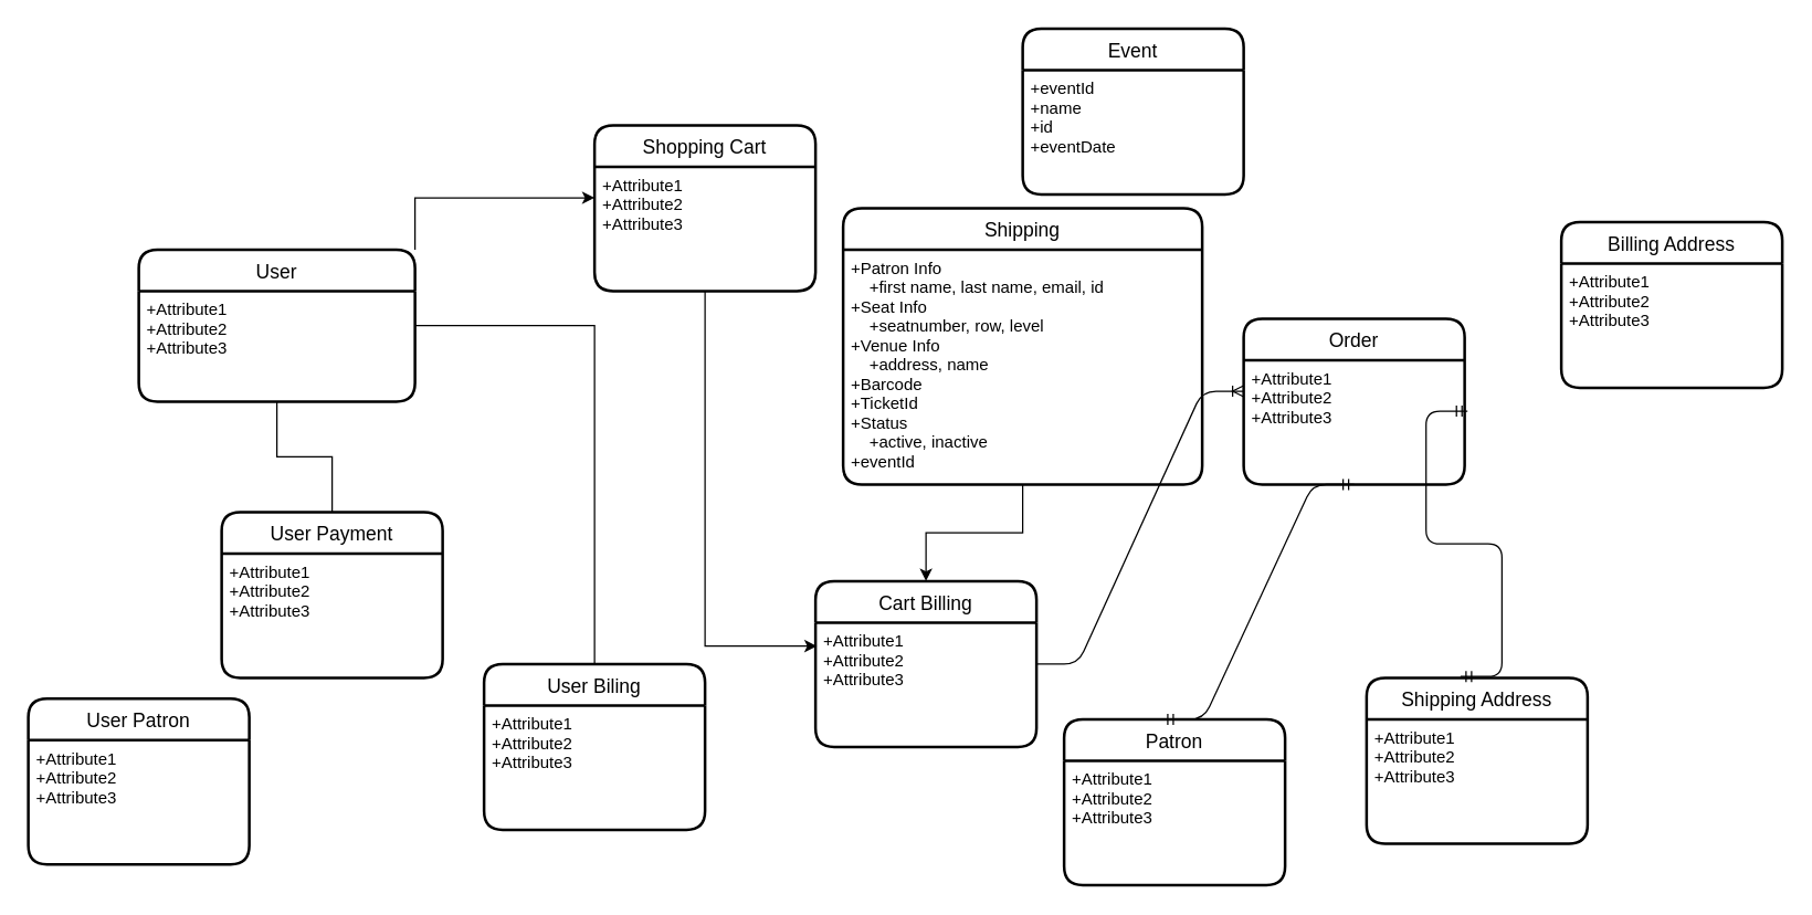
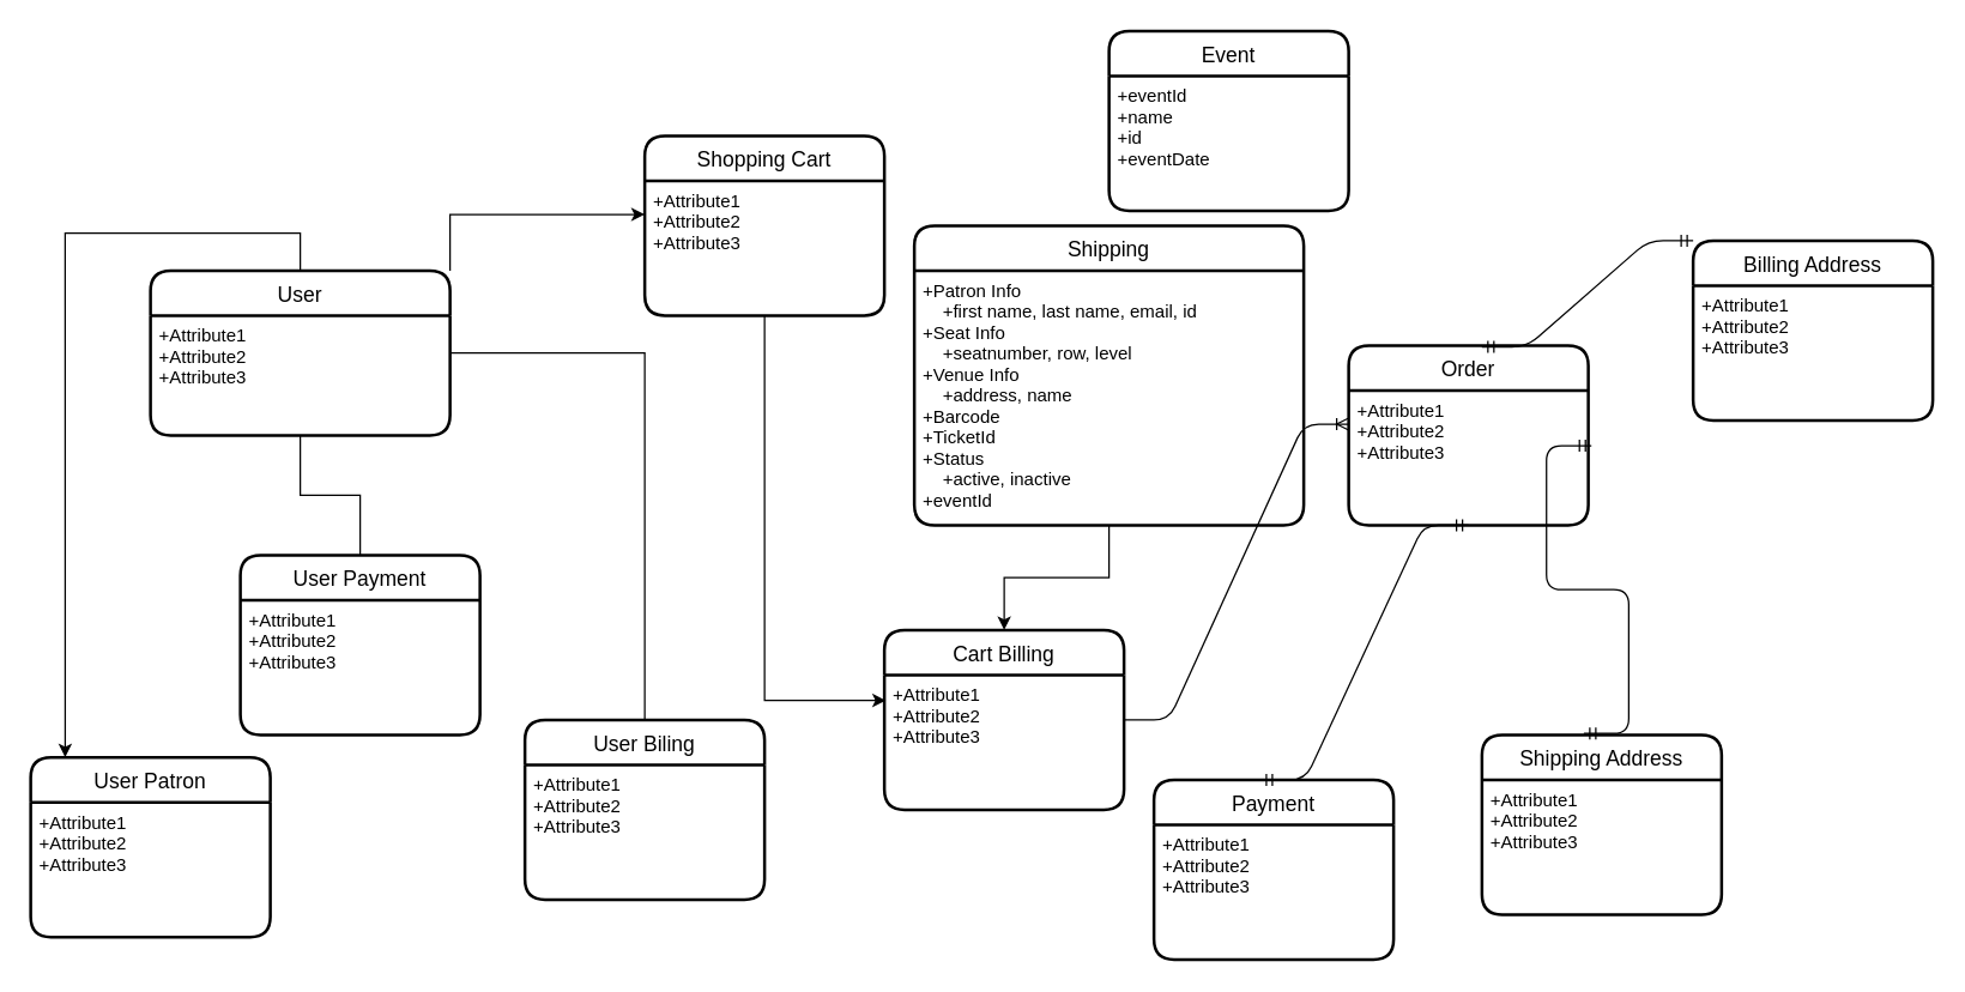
  <mxCell id="0" />
  <mxCell id="1" parent="0" />
  <mxCell id="2" style="edgeStyle=orthogonalEdgeStyle;rounded=0;orthogonalLoop=1;jettySize=auto;html=1;entryX=0.5;entryY=0;entryDx=0;entryDy=0;endArrow=none;" edge="1" parent="1" source="6" target="10"><mxGeometry relative="1" as="geometry" /></mxCell>
+ <mxCell id="3" style="edgeStyle=orthogonalEdgeStyle;rounded=0;orthogonalLoop=1;jettySize=auto;html=1;entryX=0.144;entryY=0;entryDx=0;entryDy=0;entryPerimeter=0;" edge="1" parent="1" source="6" target="12"><mxGeometry relative="1" as="geometry"><Array as="points"><mxPoint x="43" y="155" /></Array></mxGeometry></mxCell>
  <mxCell id="4" style="edgeStyle=orthogonalEdgeStyle;rounded=0;orthogonalLoop=1;jettySize=auto;html=1;endArrow=none;" edge="1" parent="1" source="6" target="14"><mxGeometry relative="1" as="geometry" /></mxCell>
  <mxCell id="5" style="edgeStyle=orthogonalEdgeStyle;rounded=0;orthogonalLoop=1;jettySize=auto;html=1;exitX=1;exitY=0;exitDx=0;exitDy=0;entryX=0;entryY=0.25;entryDx=0;entryDy=0;" edge="1" parent="1" source="6" target="17"><mxGeometry relative="1" as="geometry" /></mxCell>
  <mxCell id="6" value="User" style="swimlane;childLayout=stackLayout;horizontal=1;startSize=30;horizontalStack=0;rounded=1;fontSize=14;fontStyle=0;strokeWidth=2;resizeParent=0;resizeLast=1;shadow=0;dashed=0;align=center;" vertex="1" parent="1"><mxGeometry x="100" y="180" width="200" height="110" as="geometry" /></mxCell>
  <mxCell id="7" value="+Attribute1&#10;+Attribute2&#10;+Attribute3" style="align=left;strokeColor=none;fillColor=none;spacingLeft=4;fontSize=12;verticalAlign=top;resizable=0;rotatable=0;part=1;" vertex="1" parent="6"><mxGeometry y="30" width="200" height="80" as="geometry" /></mxCell>
  <mxCell id="8" value="Shipping" style="swimlane;childLayout=stackLayout;horizontal=1;startSize=30;horizontalStack=0;rounded=1;fontSize=14;fontStyle=0;strokeWidth=2;resizeParent=0;resizeLast=1;shadow=0;dashed=0;align=center;" vertex="1" parent="1"><mxGeometry x="610" y="150" width="260" height="200" as="geometry" /></mxCell>
  <mxCell id="9" value="+Patron Info&#10;    +first name, last name, email, id&#10;+Seat Info&#10;    +seatnumber, row, level&#10;+Venue Info&#10;    +address, name&#10;+Barcode&#10;+TicketId&#10;+Status&#10;    +active, inactive&#10;+eventId" style="align=left;strokeColor=none;fillColor=none;spacingLeft=4;fontSize=12;verticalAlign=top;resizable=0;rotatable=0;part=1;" vertex="1" parent="8"><mxGeometry y="30" width="260" height="170" as="geometry" /></mxCell>
  <mxCell id="10" value="User Payment" style="swimlane;childLayout=stackLayout;horizontal=1;startSize=30;horizontalStack=0;rounded=1;fontSize=14;fontStyle=0;strokeWidth=2;resizeParent=0;resizeLast=1;shadow=0;dashed=0;align=center;" vertex="1" parent="1"><mxGeometry x="160" y="370" width="160" height="120" as="geometry" /></mxCell>
  <mxCell id="11" value="+Attribute1&#10;+Attribute2&#10;+Attribute3" style="align=left;strokeColor=none;fillColor=none;spacingLeft=4;fontSize=12;verticalAlign=top;resizable=0;rotatable=0;part=1;" vertex="1" parent="10"><mxGeometry y="30" width="160" height="90" as="geometry" /></mxCell>
  <mxCell id="12" value="User Patron" style="swimlane;childLayout=stackLayout;horizontal=1;startSize=30;horizontalStack=0;rounded=1;fontSize=14;fontStyle=0;strokeWidth=2;resizeParent=0;resizeLast=1;shadow=0;dashed=0;align=center;" vertex="1" parent="1"><mxGeometry x="20" y="505" width="160" height="120" as="geometry" /></mxCell>
  <mxCell id="13" value="+Attribute1&#10;+Attribute2&#10;+Attribute3" style="align=left;strokeColor=none;fillColor=none;spacingLeft=4;fontSize=12;verticalAlign=top;resizable=0;rotatable=0;part=1;" vertex="1" parent="12"><mxGeometry y="30" width="160" height="90" as="geometry" /></mxCell>
  <mxCell id="14" value="User Biling" style="swimlane;childLayout=stackLayout;horizontal=1;startSize=30;horizontalStack=0;rounded=1;fontSize=14;fontStyle=0;strokeWidth=2;resizeParent=0;resizeLast=1;shadow=0;dashed=0;align=center;" vertex="1" parent="1"><mxGeometry x="350" y="480" width="160" height="120" as="geometry" /></mxCell>
  <mxCell id="15" value="+Attribute1&#10;+Attribute2&#10;+Attribute3" style="align=left;strokeColor=none;fillColor=none;spacingLeft=4;fontSize=12;verticalAlign=top;resizable=0;rotatable=0;part=1;" vertex="1" parent="14"><mxGeometry y="30" width="160" height="90" as="geometry" /></mxCell>
  <mxCell id="16" value="Shopping Cart" style="swimlane;childLayout=stackLayout;horizontal=1;startSize=30;horizontalStack=0;rounded=1;fontSize=14;fontStyle=0;strokeWidth=2;resizeParent=0;resizeLast=1;shadow=0;dashed=0;align=center;" vertex="1" parent="1"><mxGeometry x="430" y="90" width="160" height="120" as="geometry" /></mxCell>
  <mxCell id="17" value="+Attribute1&#10;+Attribute2&#10;+Attribute3" style="align=left;strokeColor=none;fillColor=none;spacingLeft=4;fontSize=12;verticalAlign=top;resizable=0;rotatable=0;part=1;" vertex="1" parent="16"><mxGeometry y="30" width="160" height="90" as="geometry" /></mxCell>
  <mxCell id="18" value="Order" style="swimlane;childLayout=stackLayout;horizontal=1;startSize=30;horizontalStack=0;rounded=1;fontSize=14;fontStyle=0;strokeWidth=2;resizeParent=0;resizeLast=1;shadow=0;dashed=0;align=center;" vertex="1" parent="1"><mxGeometry x="900" y="230" width="160" height="120" as="geometry" /></mxCell>
  <mxCell id="19" value="+Attribute1&#10;+Attribute2&#10;+Attribute3" style="align=left;strokeColor=none;fillColor=none;spacingLeft=4;fontSize=12;verticalAlign=top;resizable=0;rotatable=0;part=1;" vertex="1" parent="18"><mxGeometry y="30" width="160" height="90" as="geometry" /></mxCell>
  <mxCell id="20" value="Event" style="swimlane;childLayout=stackLayout;horizontal=1;startSize=30;horizontalStack=0;rounded=1;fontSize=14;fontStyle=0;strokeWidth=2;resizeParent=0;resizeLast=1;shadow=0;dashed=0;align=center;" vertex="1" parent="1"><mxGeometry x="740" y="20" width="160" height="120" as="geometry" /></mxCell>
  <mxCell id="21" value="+eventId&#10;+name&#10;+id&#10;+eventDate" style="align=left;strokeColor=none;fillColor=none;spacingLeft=4;fontSize=12;verticalAlign=top;resizable=0;rotatable=0;part=1;" vertex="1" parent="20"><mxGeometry y="30" width="160" height="90" as="geometry" /></mxCell>
  <mxCell id="22" value="Shipping Address" style="swimlane;childLayout=stackLayout;horizontal=1;startSize=30;horizontalStack=0;rounded=1;fontSize=14;fontStyle=0;strokeWidth=2;resizeParent=0;resizeLast=1;shadow=0;dashed=0;align=center;" vertex="1" parent="1"><mxGeometry x="989" y="490" width="160" height="120" as="geometry" /></mxCell>
  <mxCell id="23" value="+Attribute1&#10;+Attribute2&#10;+Attribute3" style="align=left;strokeColor=none;fillColor=none;spacingLeft=4;fontSize=12;verticalAlign=top;resizable=0;rotatable=0;part=1;" vertex="1" parent="22"><mxGeometry y="30" width="160" height="90" as="geometry" /></mxCell>
- <mxCell id="24" value="Patron" style="swimlane;childLayout=stackLayout;horizontal=1;startSize=30;horizontalStack=0;rounded=1;fontSize=14;fontStyle=0;strokeWidth=2;resizeParent=0;resizeLast=1;shadow=0;dashed=0;align=center;" vertex="1" parent="1"><mxGeometry x="770" y="520" width="160" height="120" as="geometry" /></mxCell>
+ <mxCell id="24" value="Payment" style="swimlane;childLayout=stackLayout;horizontal=1;startSize=30;horizontalStack=0;rounded=1;fontSize=14;fontStyle=0;strokeWidth=2;resizeParent=0;resizeLast=1;shadow=0;dashed=0;align=center;" vertex="1" parent="1"><mxGeometry x="770" y="520" width="160" height="120" as="geometry" /></mxCell>
  <mxCell id="25" value="+Attribute1&#10;+Attribute2&#10;+Attribute3" style="align=left;strokeColor=none;fillColor=none;spacingLeft=4;fontSize=12;verticalAlign=top;resizable=0;rotatable=0;part=1;" vertex="1" parent="24"><mxGeometry y="30" width="160" height="90" as="geometry" /></mxCell>
  <mxCell id="26" value="Cart Billing" style="swimlane;childLayout=stackLayout;horizontal=1;startSize=30;horizontalStack=0;rounded=1;fontSize=14;fontStyle=0;strokeWidth=2;resizeParent=0;resizeLast=1;shadow=0;dashed=0;align=center;" vertex="1" parent="1"><mxGeometry x="590" y="420" width="160" height="120" as="geometry" /></mxCell>
  <mxCell id="27" value="+Attribute1&#10;+Attribute2&#10;+Attribute3" style="align=left;strokeColor=none;fillColor=none;spacingLeft=4;fontSize=12;verticalAlign=top;resizable=0;rotatable=0;part=1;" vertex="1" parent="26"><mxGeometry y="30" width="160" height="90" as="geometry" /></mxCell>
  <mxCell id="28" style="edgeStyle=orthogonalEdgeStyle;rounded=0;orthogonalLoop=1;jettySize=auto;html=1;" edge="1" parent="1" source="9" target="26"><mxGeometry relative="1" as="geometry" /></mxCell>
  <mxCell id="29" style="edgeStyle=orthogonalEdgeStyle;rounded=0;orthogonalLoop=1;jettySize=auto;html=1;entryX=0.006;entryY=0.189;entryDx=0;entryDy=0;entryPerimeter=0;" edge="1" parent="1" source="17" target="27"><mxGeometry relative="1" as="geometry" /></mxCell>
  <mxCell id="30" value="" style="edgeStyle=entityRelationEdgeStyle;fontSize=12;html=1;endArrow=ERoneToMany;entryX=0;entryY=0.25;entryDx=0;entryDy=0;" edge="1" parent="1" target="19"><mxGeometry width="100" height="100" relative="1" as="geometry"><mxPoint x="750" y="480" as="sourcePoint" /><mxPoint x="850" y="380" as="targetPoint" /></mxGeometry></mxCell>
  <mxCell id="31" value="" style="edgeStyle=entityRelationEdgeStyle;fontSize=12;html=1;endArrow=ERmandOne;startArrow=ERmandOne;entryX=0.5;entryY=1;entryDx=0;entryDy=0;exitX=0.444;exitY=0;exitDx=0;exitDy=0;exitPerimeter=0;" edge="1" parent="1" source="24" target="19"><mxGeometry width="100" height="100" relative="1" as="geometry"><mxPoint x="870" y="480" as="sourcePoint" /><mxPoint x="970" y="380" as="targetPoint" /></mxGeometry></mxCell>
  <mxCell id="32" value="" style="edgeStyle=entityRelationEdgeStyle;fontSize=12;html=1;endArrow=ERmandOne;startArrow=ERmandOne;entryX=1.013;entryY=0.411;entryDx=0;entryDy=0;entryPerimeter=0;exitX=0.425;exitY=-0.008;exitDx=0;exitDy=0;exitPerimeter=0;" edge="1" parent="1" source="22" target="19"><mxGeometry width="100" height="100" relative="1" as="geometry"><mxPoint x="310" y="770" as="sourcePoint" /><mxPoint x="410" y="670" as="targetPoint" /></mxGeometry></mxCell>
  <mxCell id="33" value="Billing Address" style="swimlane;childLayout=stackLayout;horizontal=1;startSize=30;horizontalStack=0;rounded=1;fontSize=14;fontStyle=0;strokeWidth=2;resizeParent=0;resizeLast=1;shadow=0;dashed=0;align=center;" vertex="1" parent="1"><mxGeometry x="1130" y="160" width="160" height="120" as="geometry" /></mxCell>
  <mxCell id="34" value="+Attribute1&#10;+Attribute2&#10;+Attribute3" style="align=left;strokeColor=none;fillColor=none;spacingLeft=4;fontSize=12;verticalAlign=top;resizable=0;rotatable=0;part=1;" vertex="1" parent="33"><mxGeometry y="30" width="160" height="90" as="geometry" /></mxCell>
+ <mxCell id="35" value="" style="edgeStyle=entityRelationEdgeStyle;fontSize=12;html=1;endArrow=ERmandOne;startArrow=ERmandOne;entryX=0;entryY=0;entryDx=0;entryDy=0;exitX=0.556;exitY=0.008;exitDx=0;exitDy=0;exitPerimeter=0;" edge="1" parent="1" source="18" target="33"><mxGeometry width="100" height="100" relative="1" as="geometry"><mxPoint x="500" y="790" as="sourcePoint" /><mxPoint x="600" y="690" as="targetPoint" /></mxGeometry></mxCell>
